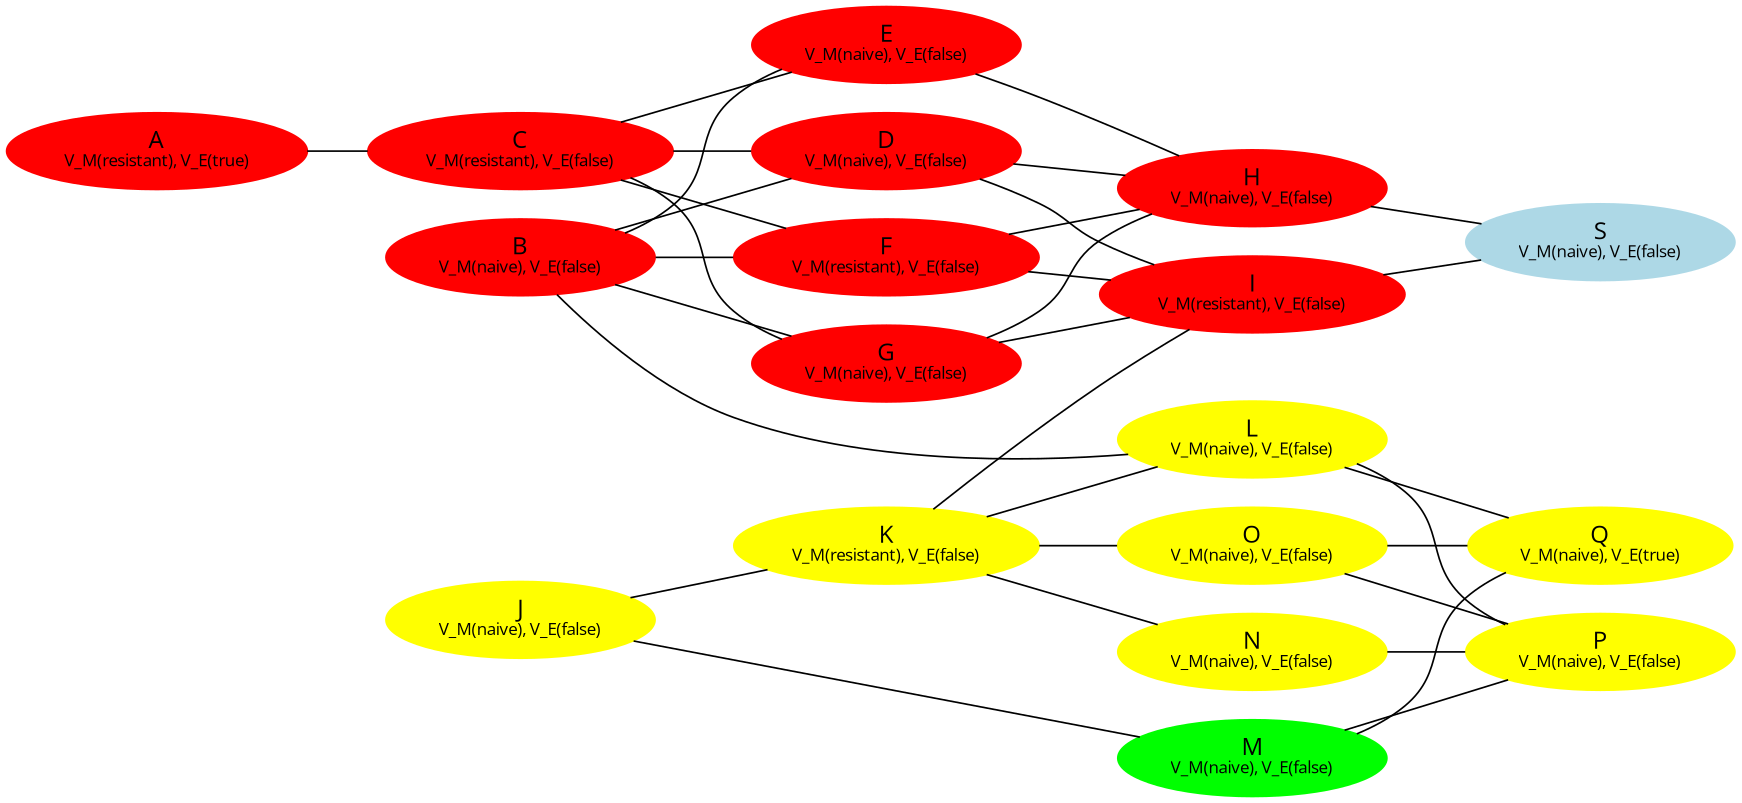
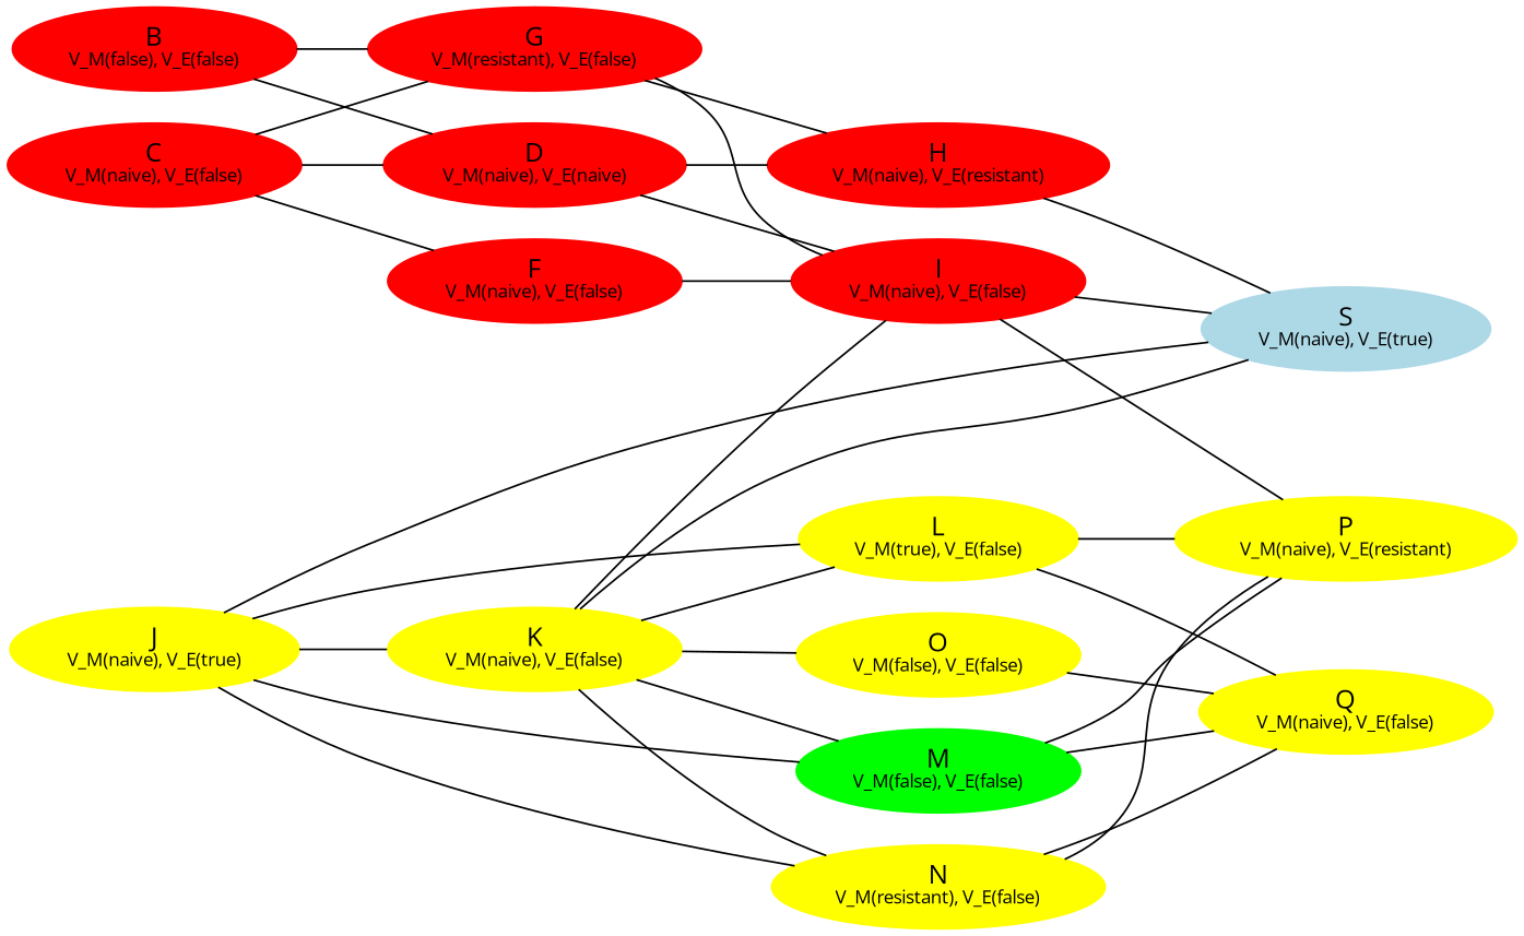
  graph {
    fontname="Open Sans"
    rankdir=LR
    node [color=red fontname="Open Sans" style=filled]
    edge [fontname="Open Sans"]
-   n1 [label=<A<BR /><FONT POINT-SIZE="10">V_M(resistant), V_E(true)</FONT>>]
-   n2 [label=<C<BR /><FONT POINT-SIZE="10">V_M(resistant), V_E(false)</FONT>>]
-   n3 [label=<B<BR /><FONT POINT-SIZE="10">V_M(naive), V_E(false)</FONT>>]
-   n4 [label=<D<BR /><FONT POINT-SIZE="10">V_M(naive), V_E(false)</FONT>>]
-   n5 [label=<E<BR /><FONT POINT-SIZE="10">V_M(naive), V_E(false)</FONT>>]
-   n6 [label=<F<BR /><FONT POINT-SIZE="10">V_M(resistant), V_E(false)</FONT>>]
-   n7 [label=<G<BR /><FONT POINT-SIZE="10">V_M(naive), V_E(false)</FONT>>]
-   n8 [label=<H<BR /><FONT POINT-SIZE="10">V_M(naive), V_E(false)</FONT>>]
-   n9 [label=<I<BR /><FONT POINT-SIZE="10">V_M(resistant), V_E(false)</FONT>>]
-   n10 [color=lightblue label=<S<BR /><FONT POINT-SIZE="10">V_M(naive), V_E(false)</FONT>>]
-   n11 [color=yellow label=<J<BR /><FONT POINT-SIZE="10">V_M(naive), V_E(false)</FONT>>]
-   n12 [color=yellow label=<L<BR /><FONT POINT-SIZE="10">V_M(naive), V_E(false)</FONT>>]
-   n13 [color=green label=<M<BR /><FONT POINT-SIZE="10">V_M(naive), V_E(false)</FONT>>]
-   n14 [color=yellow label=<N<BR /><FONT POINT-SIZE="10">V_M(naive), V_E(false)</FONT>>]
-   n15 [color=yellow label=<K<BR /><FONT POINT-SIZE="10">V_M(resistant), V_E(false)</FONT>>]
-   n16 [color=yellow label=<P<BR /><FONT POINT-SIZE="10">V_M(naive), V_E(false)</FONT>>]
-   n17 [color=yellow label=<Q<BR /><FONT POINT-SIZE="10">V_M(naive), V_E(true)</FONT>>]
-   n18 [color=yellow label=<O<BR /><FONT POINT-SIZE="10">V_M(naive), V_E(false)</FONT>>]
-   n1 -- n2
+   n2 [label=<C<BR /><FONT POINT-SIZE="10">V_M(naive), V_E(false)</FONT>>]
+   n3 [label=<B<BR /><FONT POINT-SIZE="10">V_M(false), V_E(false)</FONT>>]
+   n4 [label=<D<BR /><FONT POINT-SIZE="10">V_M(naive), V_E(naive)</FONT>>]
+   n6 [label=<F<BR /><FONT POINT-SIZE="10">V_M(naive), V_E(false)</FONT>>]
+   n7 [label=<G<BR /><FONT POINT-SIZE="10">V_M(resistant), V_E(false)</FONT>>]
+   n8 [label=<H<BR /><FONT POINT-SIZE="10">V_M(naive), V_E(resistant)</FONT>>]
+   n9 [label=<I<BR /><FONT POINT-SIZE="10">V_M(naive), V_E(false)</FONT>>]
+   n10 [color=lightblue label=<S<BR /><FONT POINT-SIZE="10">V_M(naive), V_E(true)</FONT>>]
+   n11 [color=yellow label=<J<BR /><FONT POINT-SIZE="10">V_M(naive), V_E(true)</FONT>>]
+   n12 [color=yellow label=<L<BR /><FONT POINT-SIZE="10">V_M(true), V_E(false)</FONT>>]
+   n13 [color=green label=<M<BR /><FONT POINT-SIZE="10">V_M(false), V_E(false)</FONT>>]
+   n14 [color=yellow label=<N<BR /><FONT POINT-SIZE="10">V_M(resistant), V_E(false)</FONT>>]
+   n15 [color=yellow label=<K<BR /><FONT POINT-SIZE="10">V_M(naive), V_E(false)</FONT>>]
+   n16 [color=yellow label=<P<BR /><FONT POINT-SIZE="10">V_M(naive), V_E(resistant)</FONT>>]
+   n17 [color=yellow label=<Q<BR /><FONT POINT-SIZE="10">V_M(naive), V_E(false)</FONT>>]
+   n18 [color=yellow label=<O<BR /><FONT POINT-SIZE="10">V_M(false), V_E(false)</FONT>>]
    n2 -- n4
-   n2 -- n5
    n2 -- n6
    n2 -- n7
    n3 -- n4
-   n3 -- n5
-   n3 -- n6
    n3 -- n7
    n4 -- n8
    n4 -- n9
-   n5 -- n8
-   n6 -- n8
    n6 -- n9
    n7 -- n8
    n7 -- n9
    n8 -- n10
    n9 -- n10
-   n3 -- n12
+   n11 -- n10
+   n11 -- n12
    n11 -- n13
+   n11 -- n14
    n11 -- n15
    n12 -- n16
    n12 -- n17
    n13 -- n16
    n13 -- n17
    n14 -- n16
+   n14 -- n17
    n15 -- n9
+   n15 -- n10
    n15 -- n12
+   n15 -- n13
    n15 -- n14
    n15 -- n18
-   n18 -- n16
+   n9 -- n16
    n18 -- n17
  }
